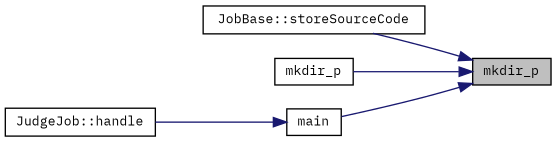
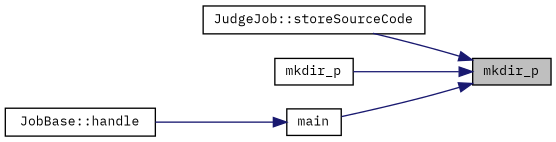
  digraph {
    fontname="IBM Plex Mono"
    rankdir=RL
    node [color=black fillcolor=white fontname="IBM Plex Mono" fontsize=10 shape=record style=filled]
    edge [color=midnightblue dir=back fontname="IBM Plex Mono" fontsize=10 labelfontname=Helvetica labelfontsize=10 style=solid]
    n1 [fillcolor=grey75 fontcolor=black height=0.2 label=mkdir_p width=0.4]
-   n2 [height=0.2 label="JobBase::storeSourceCode" width=0.4]
+   n2 [height=0.2 label="JudgeJob::storeSourceCode" width=0.4]
    n3 [height=0.2 label=mkdir_p width=0.4]
    n4 [height=0.2 label=main width=0.4]
-   n5 [height=0.2 label="JudgeJob::handle" width=0.4]
+   n5 [height=0.2 label="JobBase::handle" width=0.4]
    n1 -> n2
    n1 -> n3
    n1 -> n4
    n4 -> n5
  }
